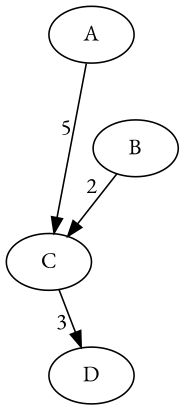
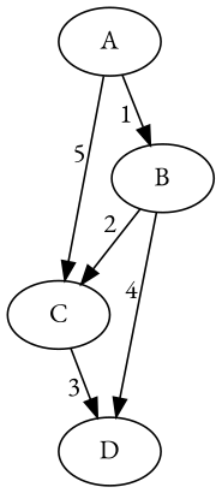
  digraph {
    fontname="EB Garamond"
    node [fontname="EB Garamond"]
    edge [fontname="EB Garamond"]
    A
    B
    C
    D
+   A -> B [xlabel=1]
    A -> C [xlabel=5]
    B -> C [xlabel=2]
+   B -> D [xlabel=4]
    C -> D [xlabel=3]
  }
